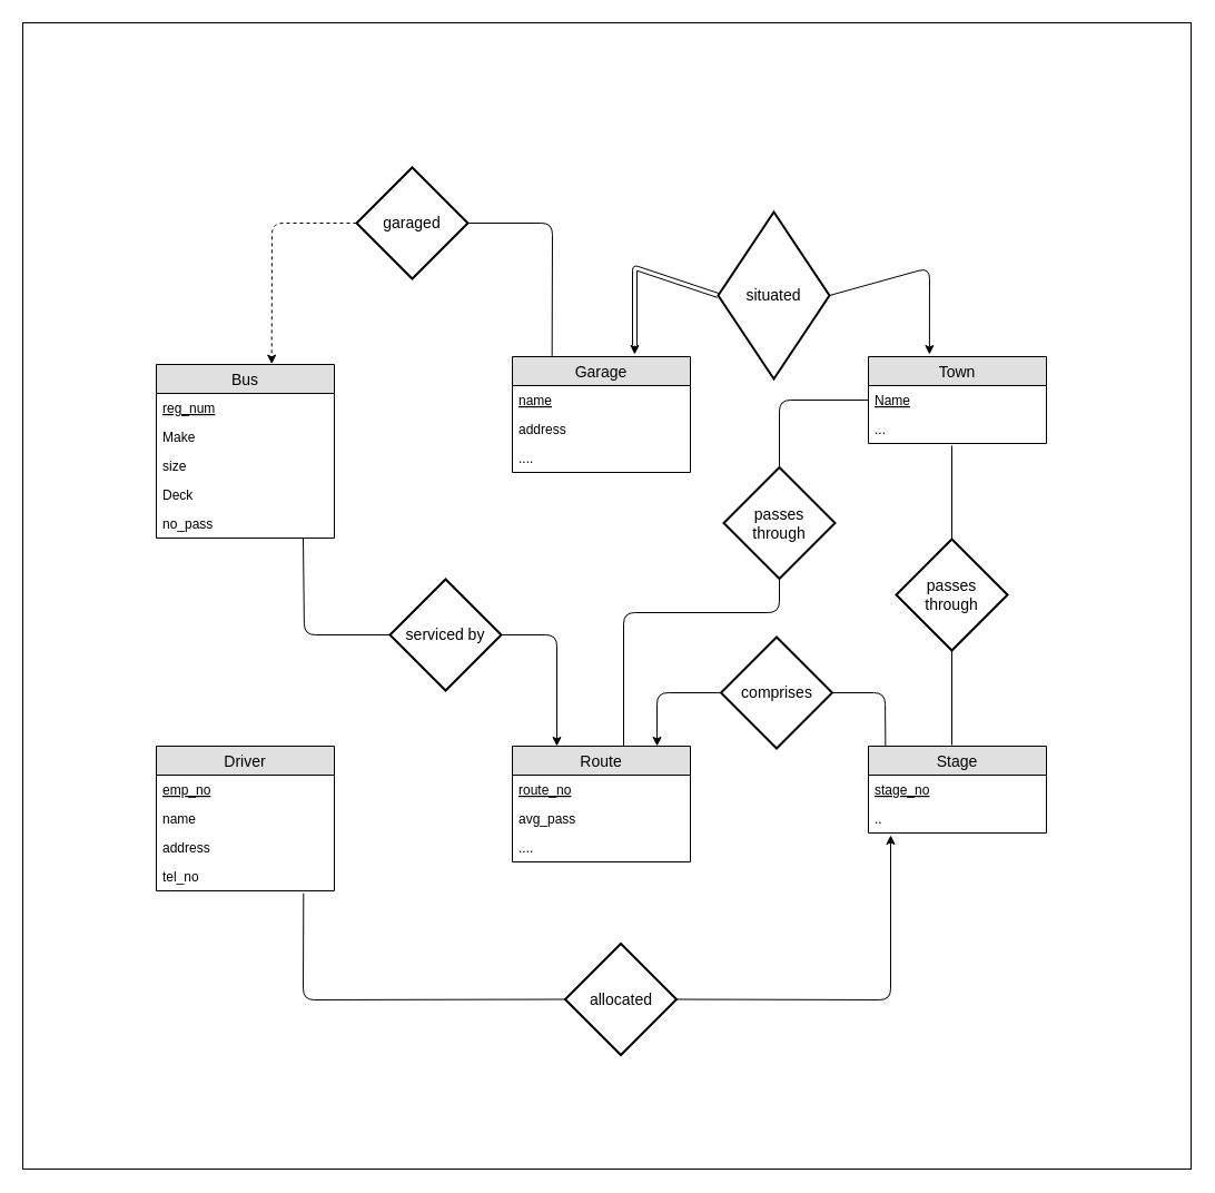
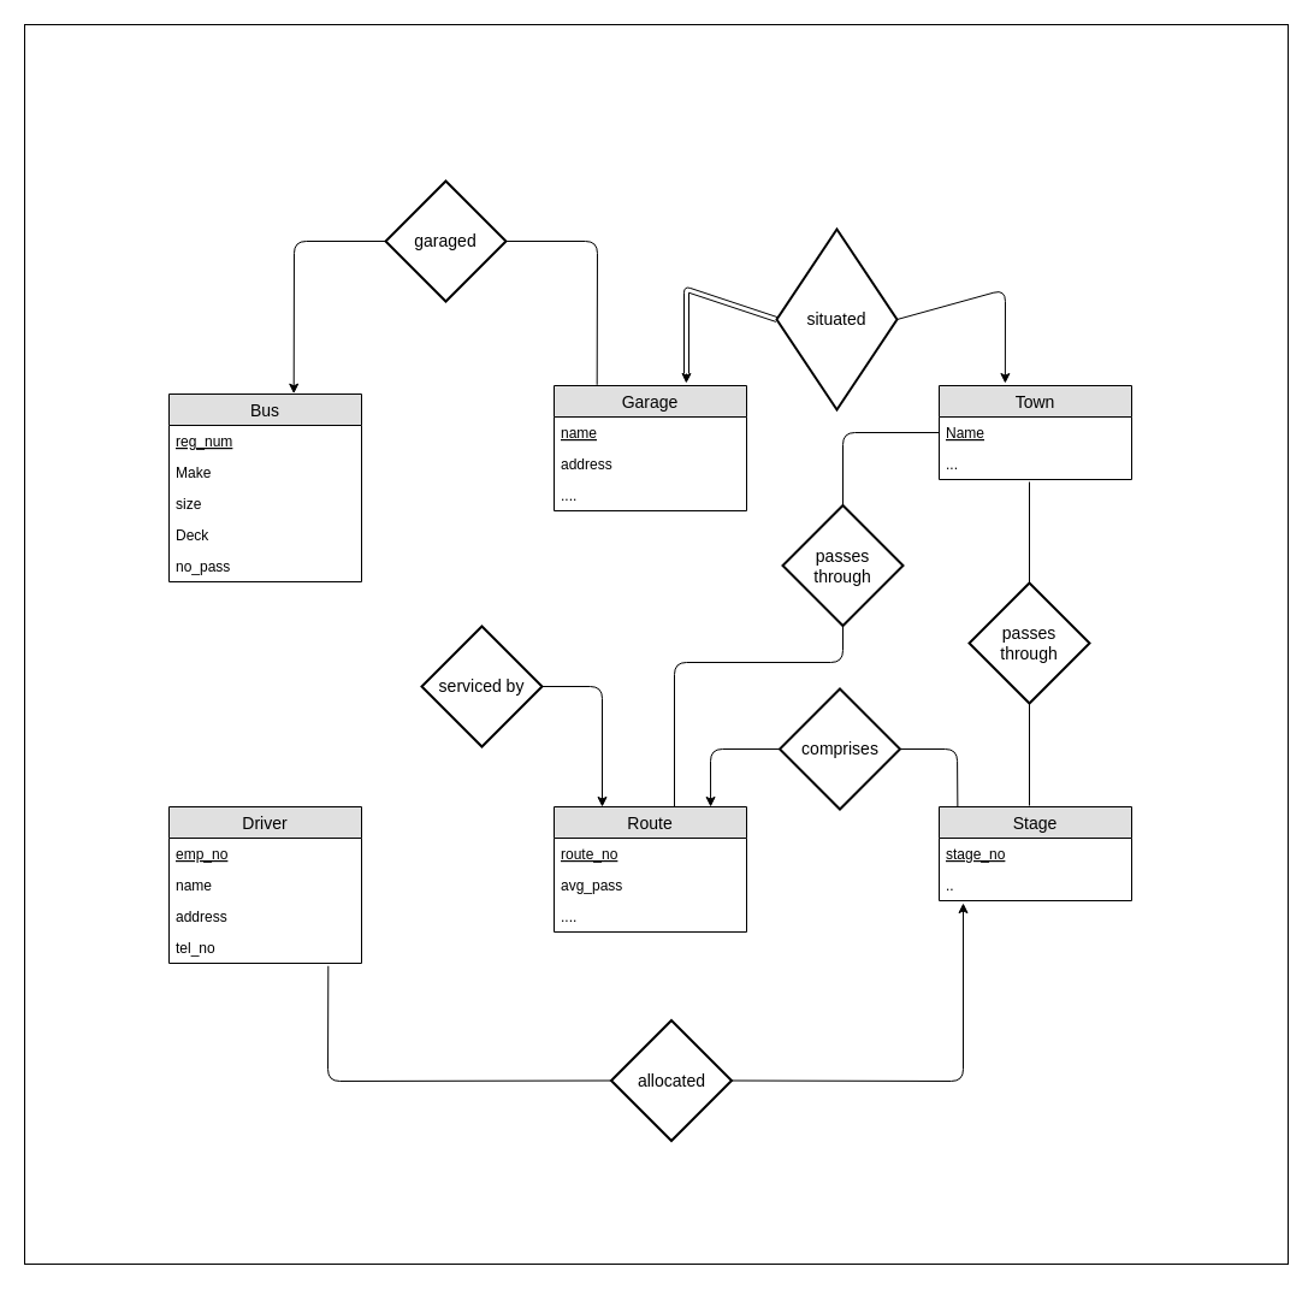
  <mxCell id="0" />
  <mxCell id="1" parent="0" />
  <mxCell id="2" value="" style="rounded=0;whiteSpace=wrap;html=1;fillColor=none;fontColor=none;" parent="1" vertex="1"><mxGeometry x="20" y="20" width="1050" height="1030" as="geometry" /></mxCell>
  <mxCell id="3" value="Garage" style="swimlane;fontStyle=0;childLayout=stackLayout;horizontal=1;startSize=26;fillColor=#e0e0e0;horizontalStack=0;resizeParent=1;resizeParentMax=0;resizeLast=0;collapsible=1;marginBottom=0;swimlaneFillColor=#ffffff;align=center;fontSize=14;" parent="1" vertex="1"><mxGeometry x="460" y="320" width="160" height="104" as="geometry" /></mxCell>
  <mxCell id="4" value="name" style="text;strokeColor=none;fillColor=none;spacingLeft=4;spacingRight=4;overflow=hidden;rotatable=0;points=[[0,0.5],[1,0.5]];portConstraint=eastwest;fontSize=12;fontStyle=4" parent="3" vertex="1"><mxGeometry y="26" width="160" height="26" as="geometry" /></mxCell>
  <mxCell id="5" value="address" style="text;strokeColor=none;fillColor=none;spacingLeft=4;spacingRight=4;overflow=hidden;rotatable=0;points=[[0,0.5],[1,0.5]];portConstraint=eastwest;fontSize=12;" parent="3" vertex="1"><mxGeometry y="52" width="160" height="26" as="geometry" /></mxCell>
  <mxCell id="6" value="...." style="text;strokeColor=none;fillColor=none;spacingLeft=4;spacingRight=4;overflow=hidden;rotatable=0;points=[[0,0.5],[1,0.5]];portConstraint=eastwest;fontSize=12;" parent="3" vertex="1"><mxGeometry y="78" width="160" height="26" as="geometry" /></mxCell>
  <mxCell id="7" value="Town" style="swimlane;fontStyle=0;childLayout=stackLayout;horizontal=1;startSize=26;fillColor=#e0e0e0;horizontalStack=0;resizeParent=1;resizeParentMax=0;resizeLast=0;collapsible=1;marginBottom=0;swimlaneFillColor=#ffffff;align=center;fontSize=14;" parent="1" vertex="1"><mxGeometry x="780" y="320" width="160" height="78" as="geometry" /></mxCell>
  <mxCell id="8" value="Name" style="text;strokeColor=none;fillColor=none;spacingLeft=4;spacingRight=4;overflow=hidden;rotatable=0;points=[[0,0.5],[1,0.5]];portConstraint=eastwest;fontSize=12;fontStyle=4" parent="7" vertex="1"><mxGeometry y="26" width="160" height="26" as="geometry" /></mxCell>
  <mxCell id="9" value="..." style="text;strokeColor=none;fillColor=none;spacingLeft=4;spacingRight=4;overflow=hidden;rotatable=0;points=[[0,0.5],[1,0.5]];portConstraint=eastwest;fontSize=12;" parent="7" vertex="1"><mxGeometry y="52" width="160" height="26" as="geometry" /></mxCell>
  <mxCell id="10" value="Bus" style="swimlane;fontStyle=0;childLayout=stackLayout;horizontal=1;startSize=26;fillColor=#e0e0e0;horizontalStack=0;resizeParent=1;resizeParentMax=0;resizeLast=0;collapsible=1;marginBottom=0;swimlaneFillColor=#ffffff;align=center;fontSize=14;" parent="1" vertex="1"><mxGeometry x="140" y="327" width="160" height="156" as="geometry" /></mxCell>
  <mxCell id="11" value="reg_num" style="text;strokeColor=none;fillColor=none;spacingLeft=4;spacingRight=4;overflow=hidden;rotatable=0;points=[[0,0.5],[1,0.5]];portConstraint=eastwest;fontSize=12;fontStyle=4" parent="10" vertex="1"><mxGeometry y="26" width="160" height="26" as="geometry" /></mxCell>
  <mxCell id="12" value="Make" style="text;strokeColor=none;fillColor=none;spacingLeft=4;spacingRight=4;overflow=hidden;rotatable=0;points=[[0,0.5],[1,0.5]];portConstraint=eastwest;fontSize=12;" parent="10" vertex="1"><mxGeometry y="52" width="160" height="26" as="geometry" /></mxCell>
  <mxCell id="13" value="size" style="text;strokeColor=none;fillColor=none;spacingLeft=4;spacingRight=4;overflow=hidden;rotatable=0;points=[[0,0.5],[1,0.5]];portConstraint=eastwest;fontSize=12;" parent="10" vertex="1"><mxGeometry y="78" width="160" height="26" as="geometry" /></mxCell>
  <mxCell id="14" value="Deck" style="text;strokeColor=none;fillColor=none;spacingLeft=4;spacingRight=4;overflow=hidden;rotatable=0;points=[[0,0.5],[1,0.5]];portConstraint=eastwest;fontSize=12;" parent="10" vertex="1"><mxGeometry y="104" width="160" height="26" as="geometry" /></mxCell>
  <mxCell id="15" value="no_pass" style="text;strokeColor=none;fillColor=none;spacingLeft=4;spacingRight=4;overflow=hidden;rotatable=0;points=[[0,0.5],[1,0.5]];portConstraint=eastwest;fontSize=12;" parent="10" vertex="1"><mxGeometry y="130" width="160" height="26" as="geometry" /></mxCell>
  <mxCell id="16" value="Driver" style="swimlane;fontStyle=0;childLayout=stackLayout;horizontal=1;startSize=26;fillColor=#e0e0e0;horizontalStack=0;resizeParent=1;resizeParentMax=0;resizeLast=0;collapsible=1;marginBottom=0;swimlaneFillColor=#ffffff;align=center;fontSize=14;" parent="1" vertex="1"><mxGeometry x="140" y="670" width="160" height="130" as="geometry" /></mxCell>
  <mxCell id="17" value="emp_no" style="text;strokeColor=none;fillColor=none;spacingLeft=4;spacingRight=4;overflow=hidden;rotatable=0;points=[[0,0.5],[1,0.5]];portConstraint=eastwest;fontSize=12;fontStyle=4" parent="16" vertex="1"><mxGeometry y="26" width="160" height="26" as="geometry" /></mxCell>
  <mxCell id="18" value="name" style="text;strokeColor=none;fillColor=none;spacingLeft=4;spacingRight=4;overflow=hidden;rotatable=0;points=[[0,0.5],[1,0.5]];portConstraint=eastwest;fontSize=12;" parent="16" vertex="1"><mxGeometry y="52" width="160" height="26" as="geometry" /></mxCell>
  <mxCell id="19" value="address" style="text;strokeColor=none;fillColor=none;spacingLeft=4;spacingRight=4;overflow=hidden;rotatable=0;points=[[0,0.5],[1,0.5]];portConstraint=eastwest;fontSize=12;" parent="16" vertex="1"><mxGeometry y="78" width="160" height="26" as="geometry" /></mxCell>
  <mxCell id="20" value="tel_no" style="text;strokeColor=none;fillColor=none;spacingLeft=4;spacingRight=4;overflow=hidden;rotatable=0;points=[[0,0.5],[1,0.5]];portConstraint=eastwest;fontSize=12;" parent="16" vertex="1"><mxGeometry y="104" width="160" height="26" as="geometry" /></mxCell>
  <mxCell id="21" value="Stage" style="swimlane;fontStyle=0;childLayout=stackLayout;horizontal=1;startSize=26;fillColor=#e0e0e0;horizontalStack=0;resizeParent=1;resizeParentMax=0;resizeLast=0;collapsible=1;marginBottom=0;swimlaneFillColor=#ffffff;align=center;fontSize=14;" parent="1" vertex="1"><mxGeometry x="780" y="670" width="160" height="78" as="geometry" /></mxCell>
  <mxCell id="22" value="stage_no" style="text;strokeColor=none;fillColor=none;spacingLeft=4;spacingRight=4;overflow=hidden;rotatable=0;points=[[0,0.5],[1,0.5]];portConstraint=eastwest;fontSize=12;fontStyle=4" parent="21" vertex="1"><mxGeometry y="26" width="160" height="26" as="geometry" /></mxCell>
  <mxCell id="23" value=".." style="text;strokeColor=none;fillColor=none;spacingLeft=4;spacingRight=4;overflow=hidden;rotatable=0;points=[[0,0.5],[1,0.5]];portConstraint=eastwest;fontSize=12;" parent="21" vertex="1"><mxGeometry y="52" width="160" height="26" as="geometry" /></mxCell>
  <mxCell id="24" value="Route" style="swimlane;fontStyle=0;childLayout=stackLayout;horizontal=1;startSize=26;fillColor=#e0e0e0;horizontalStack=0;resizeParent=1;resizeParentMax=0;resizeLast=0;collapsible=1;marginBottom=0;swimlaneFillColor=#ffffff;align=center;fontSize=14;" parent="1" vertex="1"><mxGeometry x="460" y="670" width="160" height="104" as="geometry" /></mxCell>
  <mxCell id="25" value="route_no" style="text;strokeColor=none;fillColor=none;spacingLeft=4;spacingRight=4;overflow=hidden;rotatable=0;points=[[0,0.5],[1,0.5]];portConstraint=eastwest;fontSize=12;fontStyle=4" parent="24" vertex="1"><mxGeometry y="26" width="160" height="26" as="geometry" /></mxCell>
  <mxCell id="26" value="avg_pass" style="text;strokeColor=none;fillColor=none;spacingLeft=4;spacingRight=4;overflow=hidden;rotatable=0;points=[[0,0.5],[1,0.5]];portConstraint=eastwest;fontSize=12;" parent="24" vertex="1"><mxGeometry y="52" width="160" height="26" as="geometry" /></mxCell>
  <mxCell id="27" value="...." style="text;strokeColor=none;fillColor=none;spacingLeft=4;spacingRight=4;overflow=hidden;rotatable=0;points=[[0,0.5],[1,0.5]];portConstraint=eastwest;fontSize=12;" parent="24" vertex="1"><mxGeometry y="78" width="160" height="26" as="geometry" /></mxCell>
  <mxCell id="28" value="serviced by" style="shape=rhombus;strokeWidth=2;fontSize=17;perimeter=rhombusPerimeter;whiteSpace=wrap;html=1;align=center;fontSize=14;" parent="1" vertex="1"><mxGeometry x="350" y="520" width="100" height="100" as="geometry" /></mxCell>
- <mxCell id="29" value="" style="endArrow=none;html=1;entryX=0;entryY=0.5;entryDx=0;entryDy=0;exitX=0.825;exitY=0.992;exitDx=0;exitDy=0;exitPerimeter=0;" parent="1" source="15" target="28" edge="1"><mxGeometry width="50" height="50" relative="1" as="geometry"><mxPoint x="273" y="480" as="sourcePoint" /><mxPoint x="260" y="560" as="targetPoint" /><Array as="points"><mxPoint x="273" y="570" /></Array></mxGeometry></mxCell>
  <mxCell id="30" value="" style="endArrow=classic;html=1;exitX=1;exitY=0.5;exitDx=0;exitDy=0;entryX=0.25;entryY=0;entryDx=0;entryDy=0;" parent="1" source="28" target="24" edge="1"><mxGeometry width="50" height="50" relative="1" as="geometry"><mxPoint x="470" y="620" as="sourcePoint" /><mxPoint x="520" y="570" as="targetPoint" /><Array as="points"><mxPoint x="500" y="570" /></Array></mxGeometry></mxCell>
  <mxCell id="31" value="comprises" style="shape=rhombus;strokeWidth=2;fontSize=17;perimeter=rhombusPerimeter;whiteSpace=wrap;html=1;align=center;fontSize=14;" parent="1" vertex="1"><mxGeometry x="647.5" y="572" width="100" height="100" as="geometry" /></mxCell>
  <mxCell id="32" value="" style="endArrow=none;html=1;entryX=1;entryY=0.5;entryDx=0;entryDy=0;exitX=0.096;exitY=-0.006;exitDx=0;exitDy=0;exitPerimeter=0;" parent="1" source="21" target="31" edge="1"><mxGeometry width="50" height="50" relative="1" as="geometry"><mxPoint x="740" y="680" as="sourcePoint" /><mxPoint x="760" y="660" as="targetPoint" /><Array as="points"><mxPoint x="795" y="622" /></Array></mxGeometry></mxCell>
  <mxCell id="33" value="" style="endArrow=classic;html=1;exitX=0;exitY=0.5;exitDx=0;exitDy=0;entryX=0.813;entryY=0;entryDx=0;entryDy=0;entryPerimeter=0;" parent="1" source="31" target="24" edge="1"><mxGeometry width="50" height="50" relative="1" as="geometry"><mxPoint x="767.5" y="672" as="sourcePoint" /><mxPoint x="797.333" y="722.167" as="targetPoint" /><Array as="points"><mxPoint x="590" y="622" /></Array></mxGeometry></mxCell>
  <mxCell id="34" value="" style="endArrow=none;html=1;entryX=0;entryY=0.5;entryDx=0;entryDy=0;exitX=0.827;exitY=1.087;exitDx=0;exitDy=0;exitPerimeter=0;" parent="1" source="20" target="35" edge="1"><mxGeometry width="50" height="50" relative="1" as="geometry"><mxPoint x="449.833" y="810.167" as="sourcePoint" /><mxPoint x="437.5" y="887.5" as="targetPoint" /><Array as="points"><mxPoint x="272" y="898" /></Array></mxGeometry></mxCell>
  <mxCell id="35" value="allocated" style="shape=rhombus;strokeWidth=2;fontSize=17;perimeter=rhombusPerimeter;whiteSpace=wrap;html=1;align=center;fontSize=14;" parent="1" vertex="1"><mxGeometry x="507.5" y="847.5" width="100" height="100" as="geometry" /></mxCell>
  <mxCell id="36" value="" style="endArrow=classic;html=1;exitX=1;exitY=0.5;exitDx=0;exitDy=0;entryX=0.125;entryY=1.077;entryDx=0;entryDy=0;entryPerimeter=0;" parent="1" source="35" target="23" edge="1"><mxGeometry width="50" height="50" relative="1" as="geometry"><mxPoint x="647.5" y="947.5" as="sourcePoint" /><mxPoint x="677.333" y="997.667" as="targetPoint" /><Array as="points"><mxPoint x="800" y="898" /></Array></mxGeometry></mxCell>
  <mxCell id="37" value="passes&lt;br&gt;through&lt;br&gt;" style="shape=rhombus;strokeWidth=2;fontSize=17;perimeter=rhombusPerimeter;whiteSpace=wrap;html=1;align=center;fontSize=14;" parent="1" vertex="1"><mxGeometry x="805" y="484" width="100" height="100" as="geometry" /></mxCell>
  <mxCell id="38" value="" style="endArrow=none;html=1;entryX=0.5;entryY=0;entryDx=0;entryDy=0;" parent="1" target="37" edge="1"><mxGeometry width="50" height="50" relative="1" as="geometry"><mxPoint x="855" y="400" as="sourcePoint" /><mxPoint x="720" y="460" as="targetPoint" /></mxGeometry></mxCell>
  <mxCell id="39" value="" style="endArrow=none;html=1;entryX=0.5;entryY=1;entryDx=0;entryDy=0;" parent="1" target="37" edge="1"><mxGeometry width="50" height="50" relative="1" as="geometry"><mxPoint x="855" y="669" as="sourcePoint" /><mxPoint x="750" y="520" as="targetPoint" /></mxGeometry></mxCell>
  <mxCell id="40" value="passes&lt;br&gt;through&lt;br&gt;" style="shape=rhombus;strokeWidth=2;fontSize=17;perimeter=rhombusPerimeter;whiteSpace=wrap;html=1;align=center;fontSize=14;" parent="1" vertex="1"><mxGeometry x="650" y="419.5" width="100" height="100" as="geometry" /></mxCell>
  <mxCell id="41" value="" style="endArrow=none;html=1;entryX=0.5;entryY=1;entryDx=0;entryDy=0;exitX=0.625;exitY=0;exitDx=0;exitDy=0;exitPerimeter=0;" parent="1" source="24" target="40" edge="1"><mxGeometry width="50" height="50" relative="1" as="geometry"><mxPoint x="700" y="604.5" as="sourcePoint" /><mxPoint x="595" y="455.5" as="targetPoint" /><Array as="points"><mxPoint x="560" y="550" /><mxPoint x="700" y="550" /></Array></mxGeometry></mxCell>
  <mxCell id="42" value="" style="endArrow=none;html=1;entryX=0.5;entryY=0;entryDx=0;entryDy=0;exitX=0;exitY=0.5;exitDx=0;exitDy=0;" parent="1" source="8" target="40" edge="1"><mxGeometry width="50" height="50" relative="1" as="geometry"><mxPoint x="700" y="335.5" as="sourcePoint" /><mxPoint x="565" y="395.5" as="targetPoint" /><Array as="points"><mxPoint x="700" y="359" /></Array></mxGeometry></mxCell>
  <mxCell id="43" value="situated" style="shape=rhombus;strokeWidth=2;fontSize=17;perimeter=rhombusPerimeter;whiteSpace=wrap;html=1;align=center;fontSize=14;" parent="1" vertex="1"><mxGeometry x="645" y="190" width="100" height="150" as="geometry" /></mxCell>
  <mxCell id="44" value="" style="endArrow=classic;html=1;exitX=1;exitY=0.5;exitDx=0;exitDy=0;entryX=0.343;entryY=-0.025;entryDx=0;entryDy=0;entryPerimeter=0;" parent="1" source="43" target="7" edge="1"><mxGeometry width="50" height="50" relative="1" as="geometry"><mxPoint x="830" y="270" as="sourcePoint" /><mxPoint x="880" y="220" as="targetPoint" /><Array as="points"><mxPoint x="835" y="240" /></Array></mxGeometry></mxCell>
  <mxCell id="45" value="" style="endArrow=classic;html=1;entryX=0.343;entryY=-0.025;entryDx=0;entryDy=0;entryPerimeter=0;" parent="1" edge="1"><mxGeometry width="50" height="50" relative="1" as="geometry"><mxPoint x="570" y="310" as="sourcePoint" /><mxPoint x="569.8" y="318" as="targetPoint" /><Array as="points"><mxPoint x="570" y="310" /></Array></mxGeometry></mxCell>
  <mxCell id="46" value="garaged" style="shape=rhombus;strokeWidth=2;fontSize=17;perimeter=rhombusPerimeter;whiteSpace=wrap;html=1;align=center;fontSize=14;" parent="1" vertex="1"><mxGeometry x="320" y="150" width="100" height="100" as="geometry" /></mxCell>
  <mxCell id="47" value="" style="endArrow=none;html=1;entryX=1;entryY=0.5;entryDx=0;entryDy=0;exitX=0.223;exitY=-0.007;exitDx=0;exitDy=0;exitPerimeter=0;" parent="1" source="3" target="46" edge="1"><mxGeometry width="50" height="50" relative="1" as="geometry"><mxPoint x="230" y="270" as="sourcePoint" /><mxPoint x="280" y="220" as="targetPoint" /><Array as="points"><mxPoint x="496" y="200" /></Array></mxGeometry></mxCell>
- <mxCell id="48" value="" style="endArrow=classic;html=1;entryX=0.648;entryY=-0.002;entryDx=0;entryDy=0;entryPerimeter=0;exitX=0;exitY=0.5;exitDx=0;exitDy=0;dashed=1;" parent="1" source="46" target="10" edge="1"><mxGeometry width="50" height="50" relative="1" as="geometry"><mxPoint x="150" y="240" as="sourcePoint" /><mxPoint x="200" y="190" as="targetPoint" /><Array as="points"><mxPoint x="244" y="200" /></Array></mxGeometry></mxCell>
+ <mxCell id="48" value="" style="endArrow=classic;html=1;entryX=0.648;entryY=-0.002;entryDx=0;entryDy=0;entryPerimeter=0;exitX=0;exitY=0.5;exitDx=0;exitDy=0;" parent="1" source="46" target="10" edge="1"><mxGeometry width="50" height="50" relative="1" as="geometry"><mxPoint x="150" y="240" as="sourcePoint" /><mxPoint x="200" y="190" as="targetPoint" /><Array as="points"><mxPoint x="244" y="200" /></Array></mxGeometry></mxCell>
  <mxCell id="49" value="" style="shape=link;html=1;fontColor=none;entryX=0;entryY=0.5;entryDx=0;entryDy=0;" parent="1" target="43" edge="1"><mxGeometry width="50" height="50" relative="1" as="geometry"><mxPoint x="570" y="310" as="sourcePoint" /><mxPoint x="602.5" y="250" as="targetPoint" /><Array as="points"><mxPoint x="570" y="240" /></Array></mxGeometry></mxCell>
